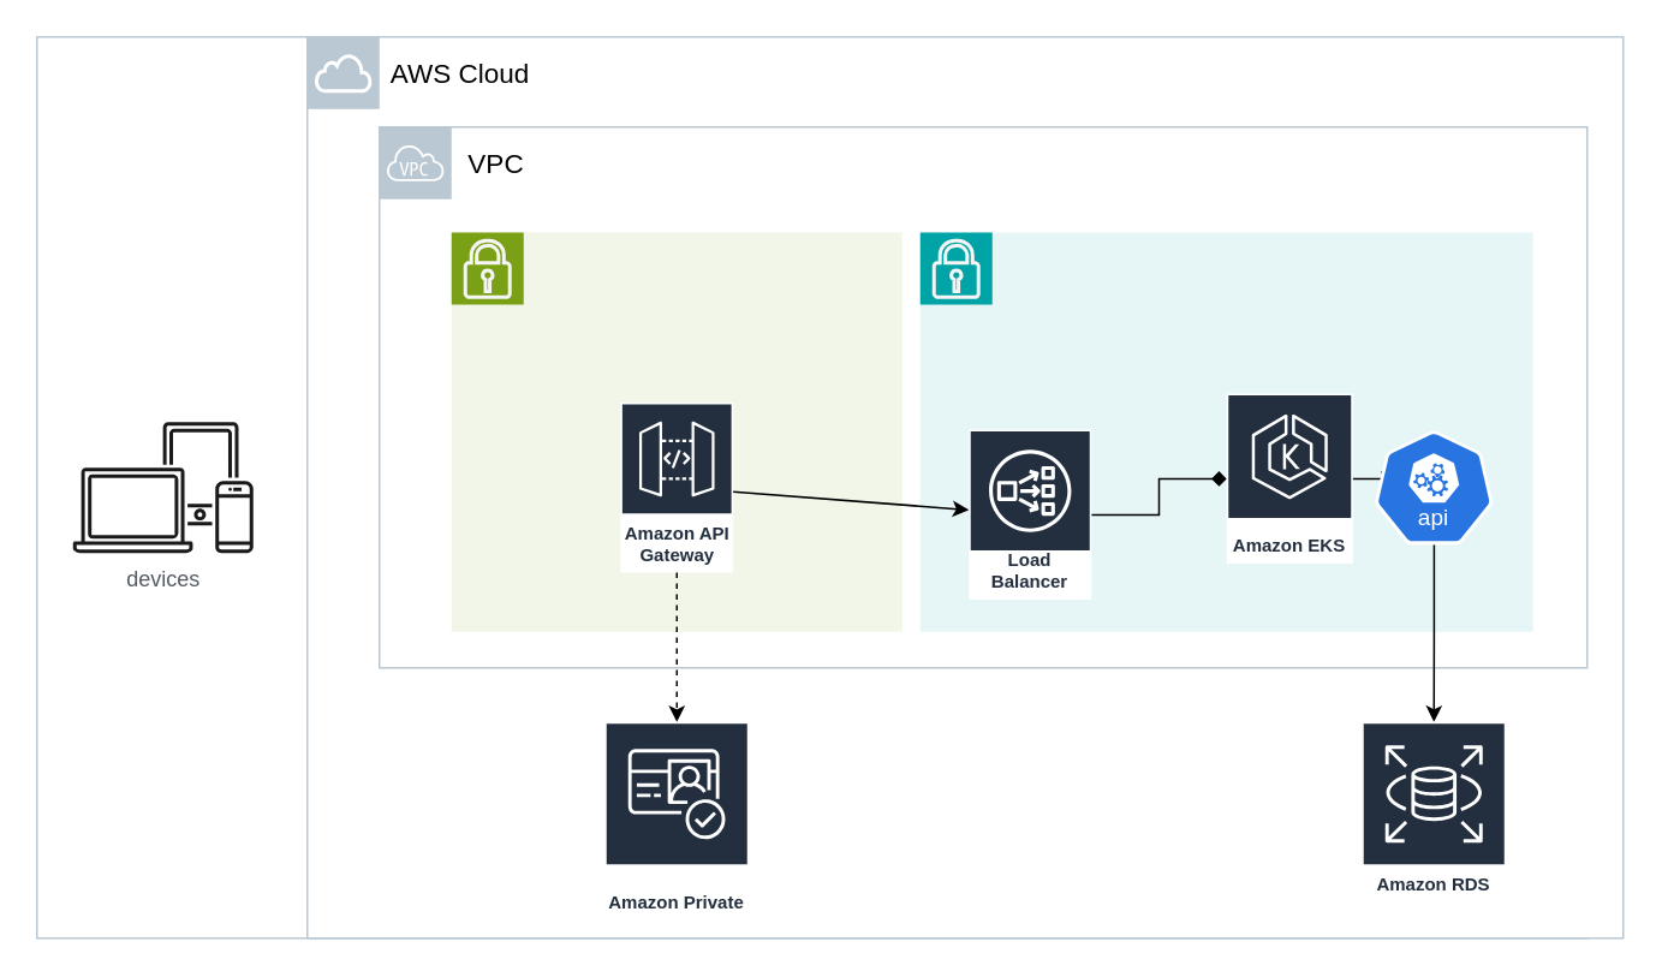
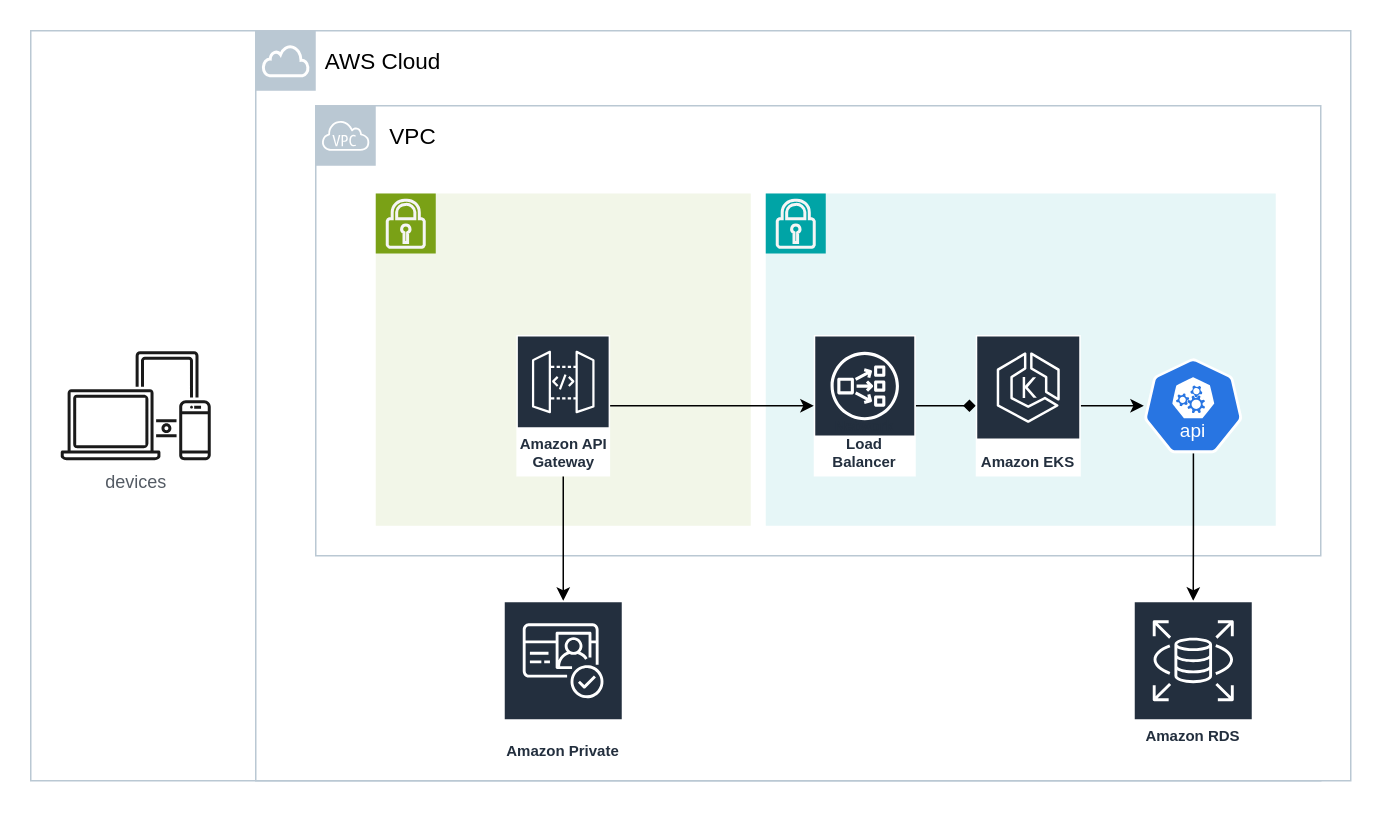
  <mxCell id="0" />
  <mxCell id="1" parent="0" />
  <mxCell id="2" value="" style="rounded=0;whiteSpace=wrap;html=1;strokeColor=#bac8d3;" parent="1" vertex="1"><mxGeometry y="20" width="860" height="500" as="geometry" x="20" /></mxCell>
  <mxCell id="3" value="" style="rounded=0;whiteSpace=wrap;html=1;fillColor=#ffffff;strokeColor=#bac8d3;" vertex="1" parent="1"><mxGeometry x="170" y="20" width="730" height="500" as="geometry" /></mxCell>
  <mxCell id="4" value="devices" style="sketch=0;outlineConnect=0;gradientColor=none;fontColor=#545B64;strokeColor=none;fillColor=#1A1A1A;dashed=0;verticalLabelPosition=bottom;verticalAlign=top;align=center;html=1;fontSize=12;fontStyle=0;aspect=fixed;shape=mxgraph.aws4.illustration_devices;pointerEvents=1" vertex="1" parent="1"><mxGeometry x="40" y="233.5" width="100" height="73" as="geometry" /></mxCell>
  <mxCell id="5" value="AWS Cloud" style="text;html=1;align=center;verticalAlign=middle;whiteSpace=wrap;rounded=0;strokeWidth=5;fontSize=15;" vertex="1" parent="1"><mxGeometry x="210" y="20" width="90" height="40" as="geometry" /></mxCell>
  <mxCell id="6" value="" style="whiteSpace=wrap;html=1;aspect=fixed;fillColor=#bac8d3;strokeColor=none;" vertex="1" parent="1"><mxGeometry x="170" y="20" width="40" height="40" as="geometry" /></mxCell>
  <mxCell id="7" value="" style="html=1;verticalLabelPosition=bottom;align=center;labelBackgroundColor=#ffffff;verticalAlign=top;strokeWidth=2;strokeColor=#FFFFFF;shadow=0;dashed=0;shape=mxgraph.ios7.icons.cloud;fillColor=#bac8d3;" vertex="1" parent="1"><mxGeometry x="175" y="30" width="30" height="20" as="geometry" /></mxCell>
  <mxCell id="8" value="" style="rounded=0;whiteSpace=wrap;html=1;strokeColor=#bac8d3;" vertex="1" parent="1"><mxGeometry x="210" y="70" width="670" height="300" as="geometry" /></mxCell>
  <mxCell id="9" value="VPC" style="text;html=1;align=center;verticalAlign=middle;whiteSpace=wrap;rounded=0;strokeWidth=5;fontSize=15;" vertex="1" parent="1"><mxGeometry x="250" y="70" width="50" height="40" as="geometry" /></mxCell>
  <mxCell id="10" value="" style="whiteSpace=wrap;html=1;aspect=fixed;fillColor=#bac8d3;strokeColor=none;" vertex="1" parent="1"><mxGeometry x="210" y="70" width="40" height="40" as="geometry" /></mxCell>
  <mxCell id="11" value="Virtual private&#10;cloud" style="sketch=0;outlineConnect=0;fontColor=none;gradientColor=none;strokeColor=#FFFFFF;fillColor=none;dashed=0;verticalLabelPosition=bottom;verticalAlign=top;align=center;html=1;fontSize=12;fontStyle=0;aspect=fixed;shape=mxgraph.aws4.resourceIcon;resIcon=mxgraph.aws4.virtual_private_cloud;noLabel=1;" vertex="1" parent="1"><mxGeometry x="210" y="70" width="40" height="40" as="geometry" /></mxCell>
  <mxCell id="12" value="" style="rounded=0;whiteSpace=wrap;html=1;fillColor=#f2f6e8;strokeColor=none;" vertex="1" parent="1"><mxGeometry x="250" y="128.5" width="250" height="221.5" as="geometry" /></mxCell>
  <mxCell id="13" value="" style="whiteSpace=wrap;html=1;aspect=fixed;fillColor=#7aa116;strokeColor=none;" vertex="1" parent="1"><mxGeometry x="250" y="128.5" width="40" height="40" as="geometry" /></mxCell>
  <mxCell id="14" value="Amazon API Gateway" style="sketch=0;outlineConnect=0;fontColor=#232F3E;gradientColor=none;strokeColor=#ffffff;fillColor=#232F3E;dashed=0;verticalLabelPosition=middle;verticalAlign=bottom;align=center;html=1;whiteSpace=wrap;fontSize=10;fontStyle=1;spacing=3;shape=mxgraph.aws4.productIcon;prIcon=mxgraph.aws4.api_gateway;" vertex="1" parent="1"><mxGeometry x="343.75" y="222.88" width="62.5" height="94.25" as="geometry" /></mxCell>
  <mxCell id="15" value="" style="rounded=0;whiteSpace=wrap;html=1;fillColor=#e6f6f7;strokeColor=none;" vertex="1" parent="1"><mxGeometry x="510" y="128.5" width="340" height="221.5" as="geometry" /></mxCell>
  <mxCell id="16" value="" style="whiteSpace=wrap;html=1;aspect=fixed;fillColor=#00a4a6;strokeColor=none;fillStyle=auto;" vertex="1" parent="1"><mxGeometry x="510" y="128.5" width="40" height="40" as="geometry" /></mxCell>
  <mxCell id="17" style="edgeStyle=orthogonalEdgeStyle;rounded=0;orthogonalLoop=1;jettySize=auto;html=1;endArrow=diamond;" edge="1" parent="1" source="18" target="20"><mxGeometry relative="1" as="geometry" /></mxCell>
- <mxCell id="18" value="Network Load Balancer" style="sketch=0;outlineConnect=0;fontColor=#232F3E;gradientColor=none;strokeColor=#ffffff;fillColor=#232F3E;dashed=0;verticalLabelPosition=middle;verticalAlign=bottom;align=center;html=1;whiteSpace=wrap;fontSize=10;fontStyle=1;spacing=3;shape=mxgraph.aws4.productIcon;prIcon=mxgraph.aws4.network_load_balancer;" vertex="1" parent="1"><mxGeometry x="537" y="237.88" width="68" height="94.25" as="geometry" /></mxCell>
+ <mxCell id="18" value="Network Load Balancer" style="sketch=0;outlineConnect=0;fontColor=#232F3E;gradientColor=none;strokeColor=#ffffff;fillColor=#232F3E;dashed=0;verticalLabelPosition=middle;verticalAlign=bottom;align=center;html=1;whiteSpace=wrap;fontSize=10;fontStyle=1;spacing=3;shape=mxgraph.aws4.productIcon;prIcon=mxgraph.aws4.network_load_balancer;" vertex="1" parent="1"><mxGeometry x="542" y="222.88" width="68" height="94.25" as="geometry" /></mxCell>
  <mxCell id="19" style="edgeStyle=orthogonalEdgeStyle;rounded=0;orthogonalLoop=1;jettySize=auto;html=1;" edge="1" parent="1" source="20" target="22"><mxGeometry relative="1" as="geometry" /></mxCell>
- <mxCell id="20" value="Amazon EKS" style="sketch=0;outlineConnect=0;fontColor=#232F3E;gradientColor=none;strokeColor=#ffffff;fillColor=#232F3E;dashed=0;verticalLabelPosition=middle;verticalAlign=bottom;align=center;html=1;whiteSpace=wrap;fontSize=10;fontStyle=1;spacing=3;shape=mxgraph.aws4.productIcon;prIcon=mxgraph.aws4.eks;" vertex="1" parent="1"><mxGeometry x="680" y="217.88" width="70" height="94.25" as="geometry" /></mxCell>
+ <mxCell id="20" value="Amazon EKS" style="sketch=0;outlineConnect=0;fontColor=#232F3E;gradientColor=none;strokeColor=#ffffff;fillColor=#232F3E;dashed=0;verticalLabelPosition=middle;verticalAlign=bottom;align=center;html=1;whiteSpace=wrap;fontSize=10;fontStyle=1;spacing=3;shape=mxgraph.aws4.productIcon;prIcon=mxgraph.aws4.eks;" vertex="1" parent="1"><mxGeometry x="650" y="222.88" width="70" height="94.25" as="geometry" /></mxCell>
  <mxCell id="21" style="edgeStyle=orthogonalEdgeStyle;rounded=0;orthogonalLoop=1;jettySize=auto;html=1;" edge="1" parent="1" source="22" target="23"><mxGeometry relative="1" as="geometry" /></mxCell>
  <mxCell id="22" value="" style="aspect=fixed;sketch=0;html=1;dashed=0;whitespace=wrap;verticalLabelPosition=bottom;verticalAlign=top;fillColor=#2875E2;strokeColor=#ffffff;points=[[0.005,0.63,0],[0.1,0.2,0],[0.9,0.2,0],[0.5,0,0],[0.995,0.63,0],[0.72,0.99,0],[0.5,1,0],[0.28,0.99,0]];shape=mxgraph.kubernetes.icon2;kubernetesLabel=1;prIcon=api;fontColor=default;" vertex="1" parent="1"><mxGeometry x="762.05" y="238.38" width="65.89" height="63.25" as="geometry" /></mxCell>
  <mxCell id="23" value="Amazon RDS" style="sketch=0;outlineConnect=0;fontColor=#232F3E;gradientColor=none;strokeColor=#ffffff;fillColor=#232F3E;dashed=0;verticalLabelPosition=middle;verticalAlign=bottom;align=center;html=1;whiteSpace=wrap;fontSize=10;fontStyle=1;spacing=3;shape=mxgraph.aws4.productIcon;prIcon=mxgraph.aws4.rds;" vertex="1" parent="1"><mxGeometry x="755" y="400" width="80" height="100" as="geometry" /></mxCell>
  <mxCell id="24" value="Amazon Private" style="sketch=0;outlineConnect=0;fontColor=#232F3E;gradientColor=none;strokeColor=#ffffff;fillColor=#232F3E;dashed=0;verticalLabelPosition=middle;verticalAlign=bottom;align=center;html=1;whiteSpace=wrap;fontSize=10;fontStyle=1;spacing=3;shape=mxgraph.aws4.productIcon;prIcon=mxgraph.aws4.cognito;" vertex="1" parent="1"><mxGeometry x="335" y="400" width="80" height="110" as="geometry" /></mxCell>
- <mxCell id="25" value="" style="endArrow=classic;html=1;rounded=0;dashed=1;" edge="1" parent="1" source="14" target="24"><mxGeometry width="50" height="50" relative="1" as="geometry"><mxPoint x="410" y="340" as="sourcePoint" /><mxPoint x="460" y="290" as="targetPoint" /><Array as="points"><mxPoint x="375" y="330" /></Array></mxGeometry></mxCell>
+ <mxCell id="25" value="" style="endArrow=classic;html=1;rounded=0;" edge="1" parent="1" source="14" target="24"><mxGeometry width="50" height="50" relative="1" as="geometry"><mxPoint x="410" y="340" as="sourcePoint" /><mxPoint x="460" y="290" as="targetPoint" /><Array as="points"><mxPoint x="375" y="330" /></Array></mxGeometry></mxCell>
  <mxCell id="26" value="" style="endArrow=classic;html=1;rounded=0;" edge="1" parent="1" source="14" target="18"><mxGeometry width="50" height="50" relative="1" as="geometry"><mxPoint x="406.25" y="245" as="sourcePoint" /><mxPoint x="456.25" y="195" as="targetPoint" /></mxGeometry></mxCell>
  <mxCell id="27" value="" style="sketch=0;aspect=fixed;pointerEvents=1;shadow=0;dashed=0;html=1;strokeColor=#F5F5F5;labelPosition=center;verticalLabelPosition=bottom;verticalAlign=top;align=center;fillColor=none;shape=mxgraph.mscae.enterprise.lock;strokeWidth=2;" vertex="1" parent="1"><mxGeometry x="257.67" y="132.69" width="24.66" height="31.62" as="geometry" /></mxCell>
  <mxCell id="28" value="" style="sketch=0;aspect=fixed;pointerEvents=1;shadow=0;dashed=0;html=1;strokeColor=#F5F5F5;labelPosition=center;verticalLabelPosition=bottom;verticalAlign=top;align=center;fillColor=none;shape=mxgraph.mscae.enterprise.lock;strokeWidth=2;" vertex="1" parent="1"><mxGeometry x="517.67" y="132.69" width="24.66" height="31.62" as="geometry" /></mxCell>
